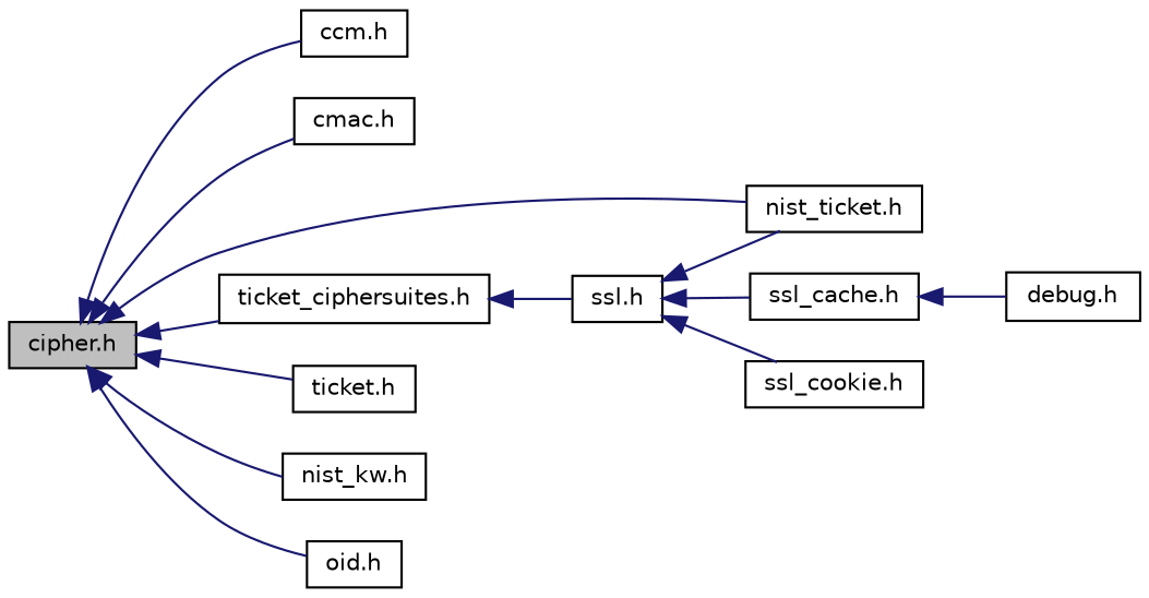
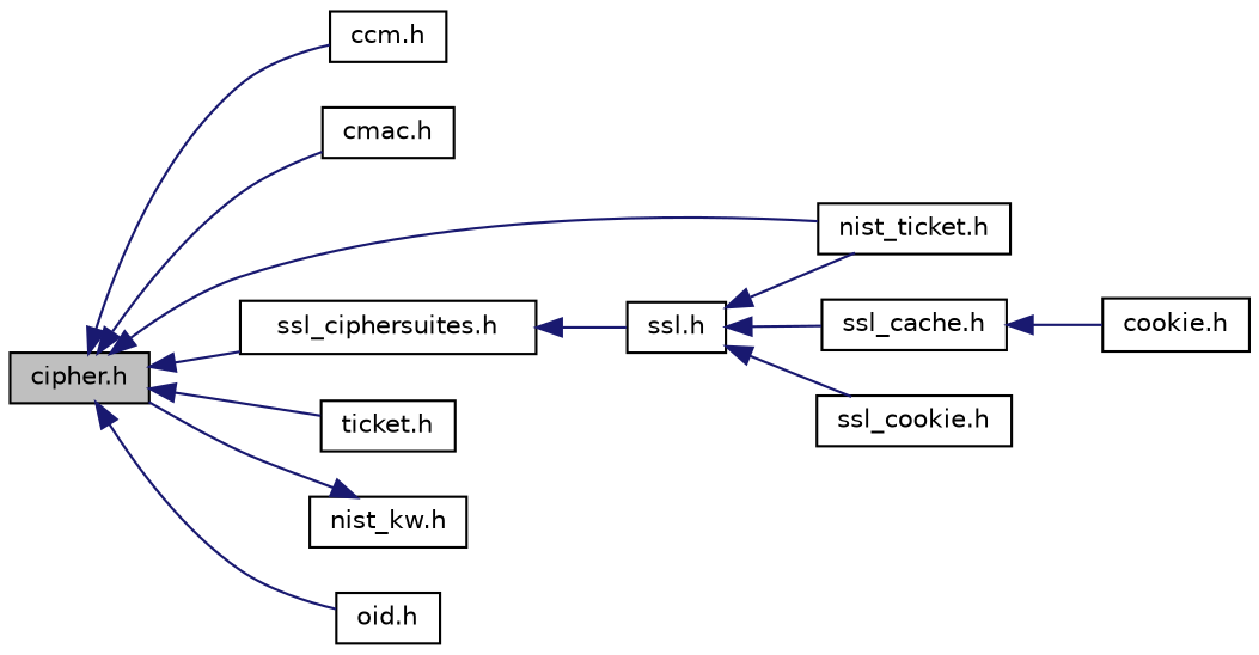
  digraph {
    rankdir=LR
    node [color=black fontname=Helvetica fontsize=10 shape=record]
    edge [color=midnightblue dir=back fontname=Helvetica fontsize=10 labelfontname=Helvetica labelfontsize=10 style=solid]
    n1 [fillcolor=grey75 fontcolor=black height=0.2 label="cipher.h" style=filled width=0.4]
    n2 [height=0.2 label="ccm.h" width=0.4]
    n3 [height=0.2 label="cmac.h" width=0.4]
-   n4 [height=0.2 label="ticket_ciphersuites.h" width=0.4]
+   n4 [height=0.2 label="ssl_ciphersuites.h" width=0.4]
    n5 [height=0.2 label="nist_ticket.h" width=0.4]
    n6 [height=0.2 label="ticket.h" width=0.4]
    n7 [height=0.2 label="nist_kw.h" width=0.4]
    n8 [height=0.2 label="oid.h" width=0.4]
    n9 [height=0.2 label="ssl.h" width=0.4]
    n10 [height=0.2 label="ssl_cache.h" width=0.4]
    n11 [height=0.2 label="ssl_cookie.h" width=0.4]
-   n12 [height=0.2 label="debug.h" width=0.4]
+   n12 [height=0.2 label="cookie.h" width=0.4]
    n1 -> n2
    n1 -> n3
    n1 -> n4
    n1 -> n5
    n1 -> n6
-   n1 -> n7
+   n7 -> n1
    n1 -> n8
    n4 -> n9
    n9 -> n5
    n9 -> n10
    n9 -> n11
    n10 -> n12
  }
